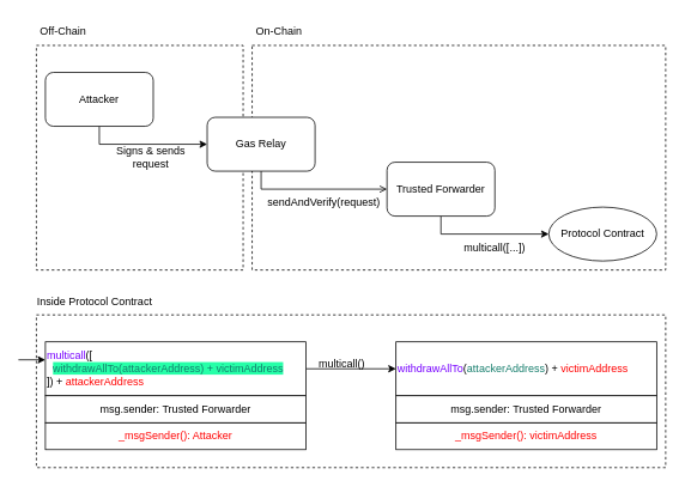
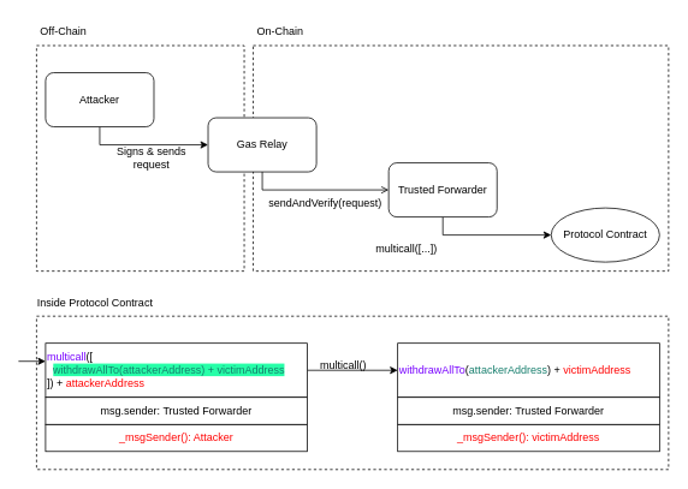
  <mxCell id="0" />
  <mxCell id="1" parent="0" />
  <mxCell id="2" value="" style="rounded=0;whiteSpace=wrap;html=1;fillColor=none;dashed=1;" vertex="1" parent="1"><mxGeometry x="40" y="350" width="700" height="170" as="geometry" /></mxCell>
  <mxCell id="3" value="" style="rounded=0;whiteSpace=wrap;html=1;fillColor=none;dashed=1;" vertex="1" parent="1"><mxGeometry x="40" y="50" width="230" height="250" as="geometry" /></mxCell>
  <mxCell id="4" value="" style="rounded=0;whiteSpace=wrap;html=1;fillColor=none;dashed=1;" vertex="1" parent="1"><mxGeometry x="280" y="50" width="460" height="250" as="geometry" /></mxCell>
  <mxCell id="5" value="Off-Chain" style="text;html=1;strokeColor=none;fillColor=none;align=center;verticalAlign=middle;whiteSpace=wrap;rounded=0;" vertex="1" parent="1"><mxGeometry x="40" y="20" width="60" height="30" as="geometry" /></mxCell>
  <mxCell id="6" value="On-Chain" style="text;html=1;strokeColor=none;fillColor=none;align=center;verticalAlign=middle;whiteSpace=wrap;rounded=0;" vertex="1" parent="1"><mxGeometry x="280" y="20" width="60" height="30" as="geometry" /></mxCell>
  <mxCell id="7" style="edgeStyle=orthogonalEdgeStyle;rounded=0;orthogonalLoop=1;jettySize=auto;html=1;exitX=0.5;exitY=1;exitDx=0;exitDy=0;entryX=0;entryY=0.5;entryDx=0;entryDy=0;" edge="1" parent="1" source="8" target="12"><mxGeometry relative="1" as="geometry" /></mxCell>
  <mxCell id="8" value="Attacker" style="rounded=1;whiteSpace=wrap;html=1;" vertex="1" parent="1"><mxGeometry x="50" y="80" width="120" height="60" as="geometry" /></mxCell>
  <mxCell id="9" style="edgeStyle=orthogonalEdgeStyle;rounded=0;orthogonalLoop=1;jettySize=auto;html=1;exitX=0.5;exitY=1;exitDx=0;exitDy=0;entryX=0;entryY=0.5;entryDx=0;entryDy=0;" edge="1" parent="1" source="10" target="15"><mxGeometry relative="1" as="geometry" /></mxCell>
  <mxCell id="10" value="Trusted Forwarder" style="rounded=1;whiteSpace=wrap;html=1;" vertex="1" parent="1"><mxGeometry x="430" y="180" width="120" height="60" as="geometry" /></mxCell>
  <mxCell id="11" style="edgeStyle=orthogonalEdgeStyle;rounded=0;orthogonalLoop=1;jettySize=auto;html=1;exitX=0.5;exitY=1;exitDx=0;exitDy=0;entryX=0;entryY=0.5;entryDx=0;entryDy=0;endArrow=open;" edge="1" parent="1" source="12" target="10"><mxGeometry relative="1" as="geometry" /></mxCell>
  <mxCell id="12" value="Gas Relay" style="rounded=1;whiteSpace=wrap;html=1;" vertex="1" parent="1"><mxGeometry x="230" y="130" width="120" height="60" as="geometry" /></mxCell>
  <mxCell id="13" value="Signs &amp;amp; sends request" style="text;html=1;strokeColor=none;fillColor=none;align=center;verticalAlign=middle;whiteSpace=wrap;rounded=0;" vertex="1" parent="1"><mxGeometry x="120" y="160" width="95" height="30" as="geometry" /></mxCell>
  <mxCell id="14" value="sendAndVerify(request)" style="text;html=1;strokeColor=none;fillColor=none;align=center;verticalAlign=middle;whiteSpace=wrap;rounded=0;" vertex="1" parent="1"><mxGeometry x="330" y="210" width="60" height="30" as="geometry" /></mxCell>
  <mxCell id="15" value="Protocol Contract" style="ellipse;whiteSpace=wrap;html=1;" vertex="1" parent="1"><mxGeometry x="610" y="230" width="120" height="60" as="geometry" /></mxCell>
- <mxCell id="16" value="multicall([...])" style="text;html=1;strokeColor=none;fillColor=none;align=center;verticalAlign=middle;whiteSpace=wrap;rounded=0;" vertex="1" parent="1"><mxGeometry x="520" y="260" width="60" height="30" as="geometry" /></mxCell>
+ <mxCell id="16" value="multicall([...])" style="text;html=1;strokeColor=none;fillColor=none;align=center;verticalAlign=middle;whiteSpace=wrap;rounded=0;" vertex="1" parent="1"><mxGeometry x="420" y="260" width="60" height="30" as="geometry" /></mxCell>
  <mxCell id="17" style="edgeStyle=orthogonalEdgeStyle;rounded=0;orthogonalLoop=1;jettySize=auto;html=1;exitX=1;exitY=0.5;exitDx=0;exitDy=0;entryX=0;entryY=0.5;entryDx=0;entryDy=0;" edge="1" parent="1" source="18" target="23"><mxGeometry relative="1" as="geometry" /></mxCell>
  <mxCell id="18" value="&lt;font color=&quot;#7700ff&quot;&gt;multicall&lt;/font&gt;([&lt;br&gt;&amp;nbsp; &lt;font style=&quot;background-color: rgb(38, 255, 168);&quot; color=&quot;#157d6c&quot;&gt;withdrawAllTo(attackerAddress) + victimAddress&lt;/font&gt;&lt;br&gt;]) + &lt;font color=&quot;#ff0000&quot;&gt;attackerAddress&lt;/font&gt;" style="rounded=0;whiteSpace=wrap;html=1;align=left;" vertex="1" parent="1"><mxGeometry x="50" y="380" width="290" height="60" as="geometry" /></mxCell>
  <mxCell id="19" value="&lt;font color=&quot;#ff0000&quot;&gt;_msgSender(): Attacker&lt;/font&gt;" style="rounded=0;whiteSpace=wrap;html=1;" vertex="1" parent="1"><mxGeometry x="50" y="470" width="290" height="30" as="geometry" /></mxCell>
  <mxCell id="20" value="msg.sender: Trusted Forwarder" style="rounded=0;whiteSpace=wrap;html=1;" vertex="1" parent="1"><mxGeometry x="50" y="440" width="290" height="30" as="geometry" /></mxCell>
  <mxCell id="21" value="Inside Protocol Contract" style="text;html=1;strokeColor=none;fillColor=none;align=center;verticalAlign=middle;whiteSpace=wrap;rounded=0;" vertex="1" parent="1"><mxGeometry x="30" y="320" width="150" height="30" as="geometry" /></mxCell>
  <mxCell id="22" value="" style="endArrow=classic;html=1;rounded=0;" edge="1" parent="1"><mxGeometry width="50" height="50" relative="1" as="geometry"><mxPoint y="400" as="sourcePoint" x="20" /><mxPoint x="50" y="400" as="targetPoint" /></mxGeometry></mxCell>
  <mxCell id="23" value="&lt;font color=&quot;#7700ff&quot;&gt;withdrawAllTo&lt;/font&gt;(&lt;font color=&quot;#157d6c&quot;&gt;attackerAddress&lt;/font&gt;) + &lt;font color=&quot;#ff0000&quot;&gt;victimAddress&lt;/font&gt;" style="rounded=0;whiteSpace=wrap;html=1;align=left;" vertex="1" parent="1"><mxGeometry x="440" y="380" width="290" height="60" as="geometry" /></mxCell>
  <mxCell id="24" value="&lt;font color=&quot;#ff0000&quot;&gt;_msgSender(): victimAddress&lt;/font&gt;" style="rounded=0;whiteSpace=wrap;html=1;strokeColor=#050505;" vertex="1" parent="1"><mxGeometry x="440" y="470" width="290" height="30" as="geometry" /></mxCell>
  <mxCell id="25" value="msg.sender: Trusted Forwarder" style="rounded=0;whiteSpace=wrap;html=1;" vertex="1" parent="1"><mxGeometry x="440" y="440" width="290" height="30" as="geometry" /></mxCell>
  <mxCell id="26" value="multicall()" style="text;html=1;strokeColor=none;fillColor=none;align=center;verticalAlign=middle;whiteSpace=wrap;rounded=0;" vertex="1" parent="1"><mxGeometry x="350" y="390" width="60" height="30" as="geometry" /></mxCell>
